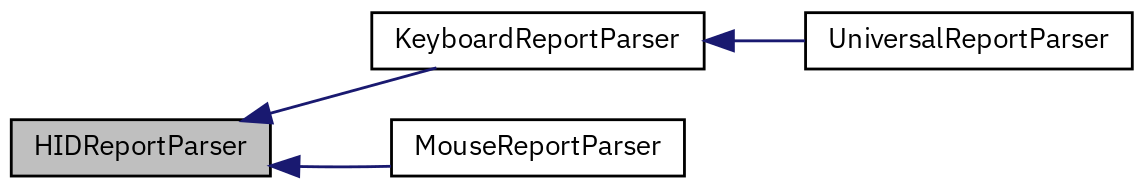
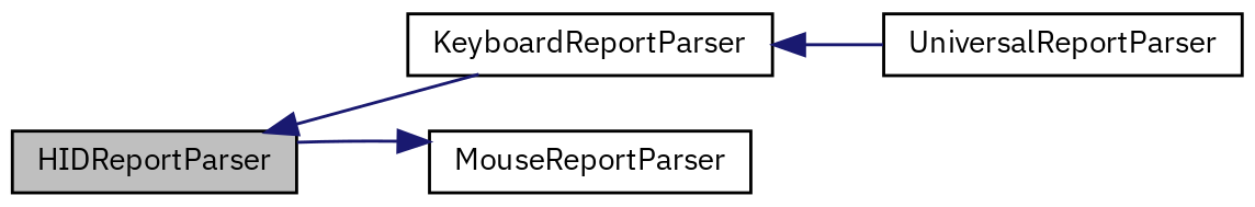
  digraph {
    fontname="IBM Plex Sans"
    rankdir=LR
    node [color=black fillcolor=white fontname="IBM Plex Sans" fontsize=10 shape=record style=filled]
    edge [color=midnightblue dir=back fontname="IBM Plex Sans" fontsize=10 labelfontname=Helvetica labelfontsize=10 style=solid]
    n1 [fillcolor=grey75 fontcolor=black height=0.2 label=HIDReportParser width=0.4]
    n2 [height=0.2 label=KeyboardReportParser width=0.4]
    n3 [height=0.2 label=MouseReportParser width=0.4]
    n4 [height=0.2 label=UniversalReportParser width=0.4]
    n1 -> n2
-   n1 -> n3
+   n3 -> n1
    n2 -> n4
  }
